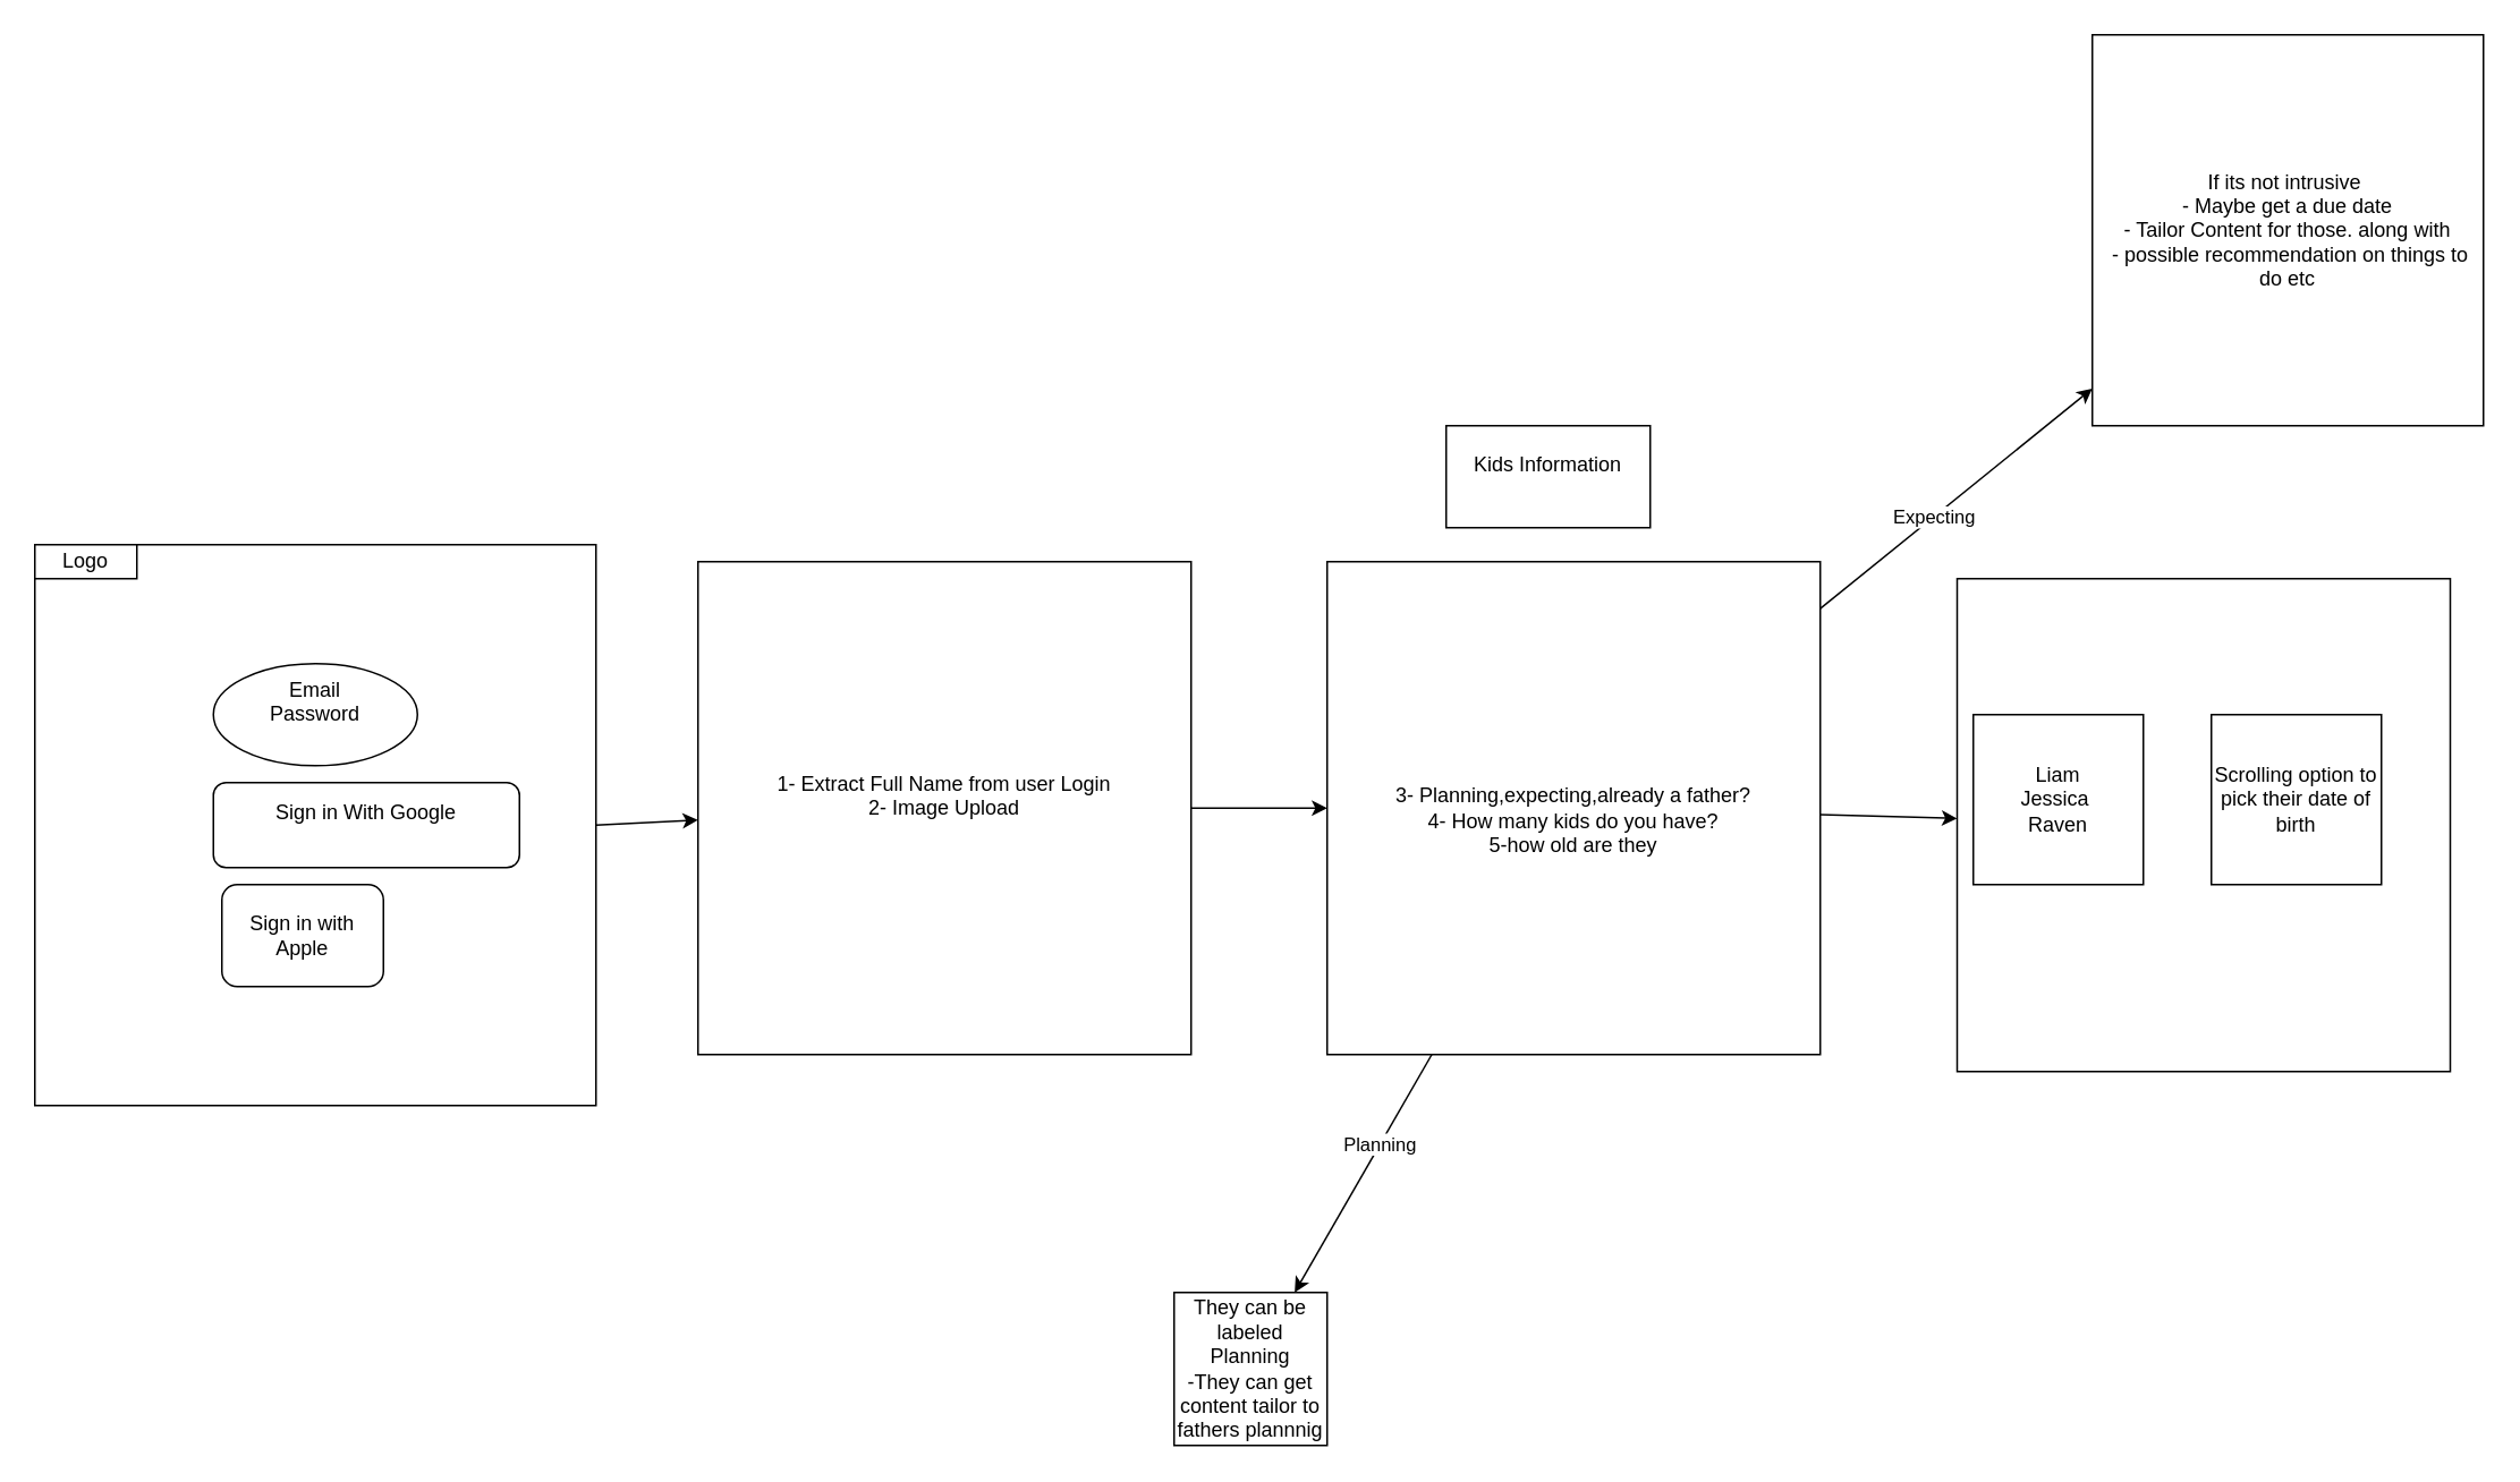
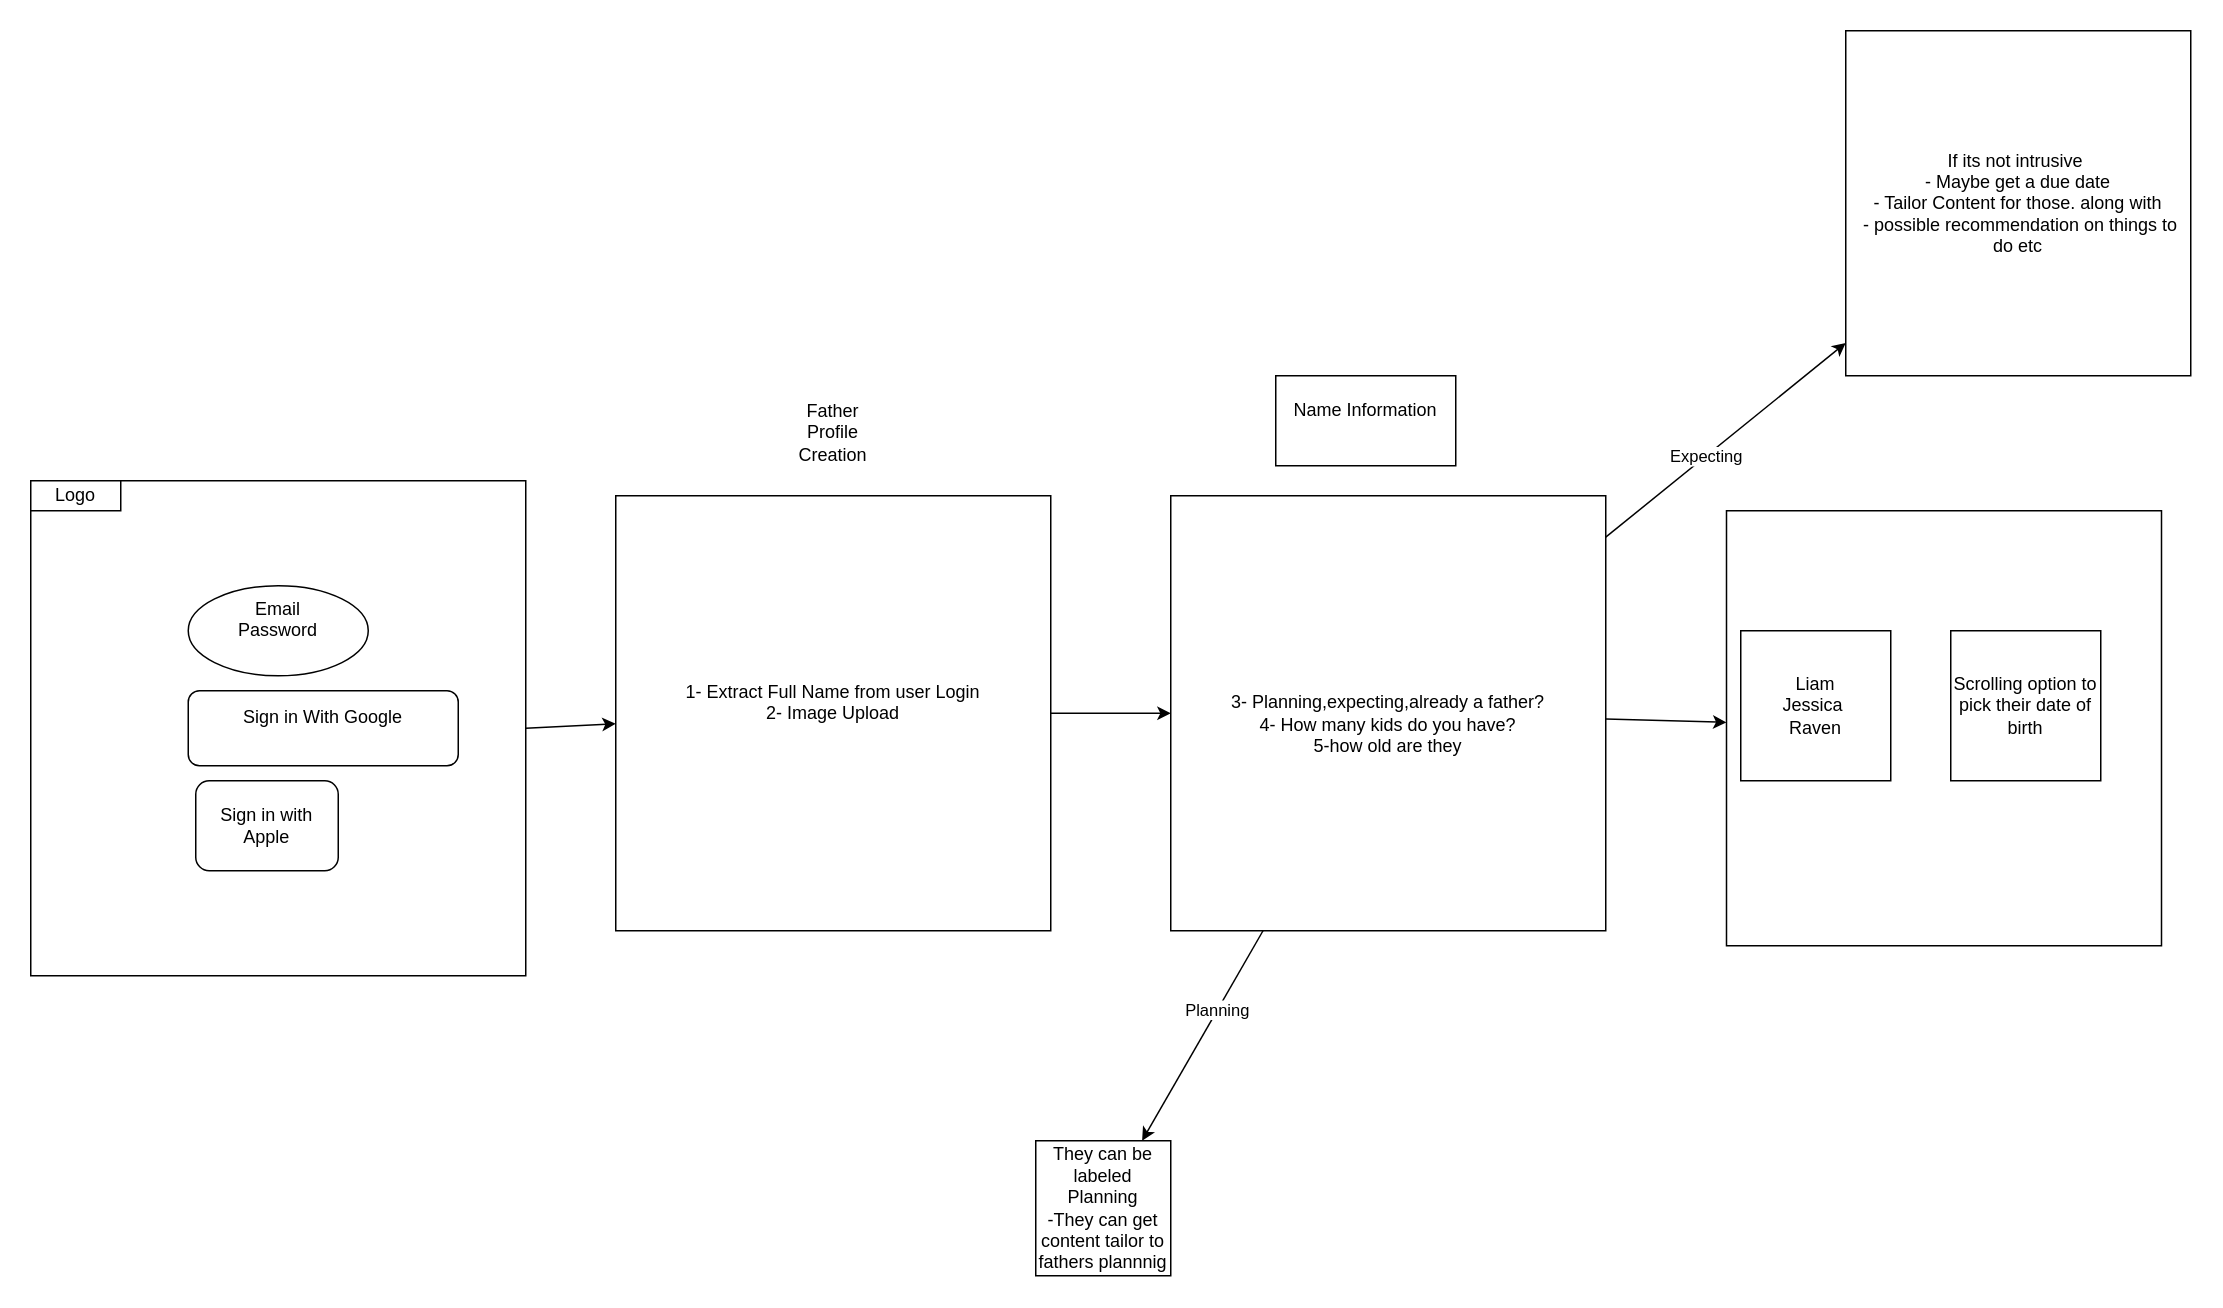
  <mxCell id="0" />
  <mxCell id="1" parent="0" />
  <mxCell id="2" style="edgeStyle=none;html=1;exitX=1;exitY=0.5;exitDx=0;exitDy=0;" edge="1" parent="1" source="3" target="9"><mxGeometry relative="1" as="geometry" /></mxCell>
  <mxCell id="3" value="" style="whiteSpace=wrap;html=1;aspect=fixed;" parent="1" vertex="1"><mxGeometry x="20" y="320" width="330" height="330" as="geometry" /></mxCell>
  <mxCell id="4" value="Email&lt;div&gt;Password&lt;/div&gt;&lt;div&gt;&lt;br&gt;&lt;/div&gt;" style="ellipse;whiteSpace=wrap;html=1;" parent="1" vertex="1"><mxGeometry x="125" y="390" width="120" height="60" as="geometry" /></mxCell>
  <mxCell id="5" value="Sign in With Google&lt;div&gt;&lt;br&gt;&lt;/div&gt;" style="rounded=1;whiteSpace=wrap;html=1;" parent="1" vertex="1"><mxGeometry x="125" y="460" width="180" height="50" as="geometry" /></mxCell>
  <mxCell id="6" value="Logo" style="rounded=0;whiteSpace=wrap;html=1;" parent="1" vertex="1"><mxGeometry x="20" y="320" width="60" height="20" as="geometry" /></mxCell>
  <mxCell id="7" value="Sign in with Apple" style="rounded=1;whiteSpace=wrap;html=1;" parent="1" vertex="1"><mxGeometry x="130" y="520" width="95" height="60" as="geometry" /></mxCell>
  <mxCell id="8" value="" style="edgeStyle=none;html=1;" edge="1" parent="1" source="9" target="16"><mxGeometry relative="1" as="geometry" /></mxCell>
  <mxCell id="9" value="1- Extract Full Name from user Login&lt;div&gt;2- Image Upload&lt;/div&gt;&lt;div&gt;&lt;br&gt;&lt;/div&gt;" style="whiteSpace=wrap;html=1;aspect=fixed;" vertex="1" parent="1"><mxGeometry x="410" y="330" width="290" height="290" as="geometry" /></mxCell>
+ <mxCell id="10" value="Father Profile Creation&lt;div&gt;&lt;br&gt;&lt;/div&gt;" style="text;html=1;align=center;verticalAlign=middle;whiteSpace=wrap;rounded=0;" vertex="1" parent="1"><mxGeometry x="525" width="60" height="70" as="geometry" y="260" /></mxCell>
  <mxCell id="11" value="" style="edgeStyle=none;html=1;" edge="1" parent="1" source="16" target="18"><mxGeometry relative="1" as="geometry" /></mxCell>
  <mxCell id="12" value="Planning" style="edgeLabel;html=1;align=center;verticalAlign=middle;resizable=0;points=[];" vertex="1" connectable="0" parent="11"><mxGeometry x="-0.238" relative="1" as="geometry"><mxPoint y="-1" as="offset" /></mxGeometry></mxCell>
  <mxCell id="13" value="" style="edgeStyle=none;html=1;" edge="1" parent="1" source="16" target="19"><mxGeometry relative="1" as="geometry" /></mxCell>
  <mxCell id="14" value="Expecting" style="edgeLabel;html=1;align=center;verticalAlign=middle;resizable=0;points=[];" vertex="1" connectable="0" parent="13"><mxGeometry x="-0.169" relative="1" as="geometry"><mxPoint as="offset" /></mxGeometry></mxCell>
  <mxCell id="15" value="" style="edgeStyle=none;html=1;" edge="1" parent="1" source="16" target="20"><mxGeometry relative="1" as="geometry" /></mxCell>
  <mxCell id="16" value="&lt;br&gt;&lt;div&gt;3- Planning,expecting,already a father?&lt;/div&gt;&lt;div&gt;4- How many kids do you have?&lt;/div&gt;&lt;div&gt;5-how old are they&lt;/div&gt;" style="whiteSpace=wrap;html=1;aspect=fixed;" vertex="1" parent="1"><mxGeometry x="780" y="330" width="290" height="290" as="geometry" /></mxCell>
- <mxCell id="17" value="Kids Information&lt;div&gt;&lt;br&gt;&lt;/div&gt;" style="whiteSpace=wrap;html=1;" vertex="1" parent="1"><mxGeometry x="850" y="250" width="120" height="60" as="geometry" /></mxCell>
+ <mxCell id="17" value="Name Information&lt;div&gt;&lt;br&gt;&lt;/div&gt;" style="whiteSpace=wrap;html=1;" vertex="1" parent="1"><mxGeometry x="850" y="250" width="120" height="60" as="geometry" /></mxCell>
  <mxCell id="18" value="They can be labeled Planning&lt;div&gt;-They can get content tailor to fathers plannnig&lt;/div&gt;" style="whiteSpace=wrap;html=1;aspect=fixed;" vertex="1" parent="1"><mxGeometry x="690" y="760" width="90" height="90" as="geometry" /></mxCell>
  <mxCell id="19" value="If its not intrusive&amp;nbsp;&lt;div&gt;- Maybe get a due date&lt;/div&gt;&lt;div&gt;- Tailor Content for those. along with&lt;/div&gt;&lt;div&gt;&amp;nbsp;- possible recommendation on things to do etc&lt;/div&gt;" style="whiteSpace=wrap;html=1;aspect=fixed;" vertex="1" parent="1"><mxGeometry x="1230" y="20" width="230" height="230" as="geometry" /></mxCell>
  <mxCell id="20" value="" style="whiteSpace=wrap;html=1;aspect=fixed;" vertex="1" parent="1"><mxGeometry x="1150.5" y="340" width="290" height="290" as="geometry" /></mxCell>
  <mxCell id="21" value="Liam&lt;div&gt;Jessica&amp;nbsp;&lt;/div&gt;&lt;div&gt;Raven&lt;/div&gt;" style="whiteSpace=wrap;html=1;aspect=fixed;" vertex="1" parent="1"><mxGeometry x="1160" y="420" width="100" height="100" as="geometry" /></mxCell>
  <mxCell id="22" value="Scrolling option to pick their date of birth" style="whiteSpace=wrap;html=1;aspect=fixed;" vertex="1" parent="1"><mxGeometry x="1300" y="420" width="100" height="100" as="geometry" /></mxCell>
